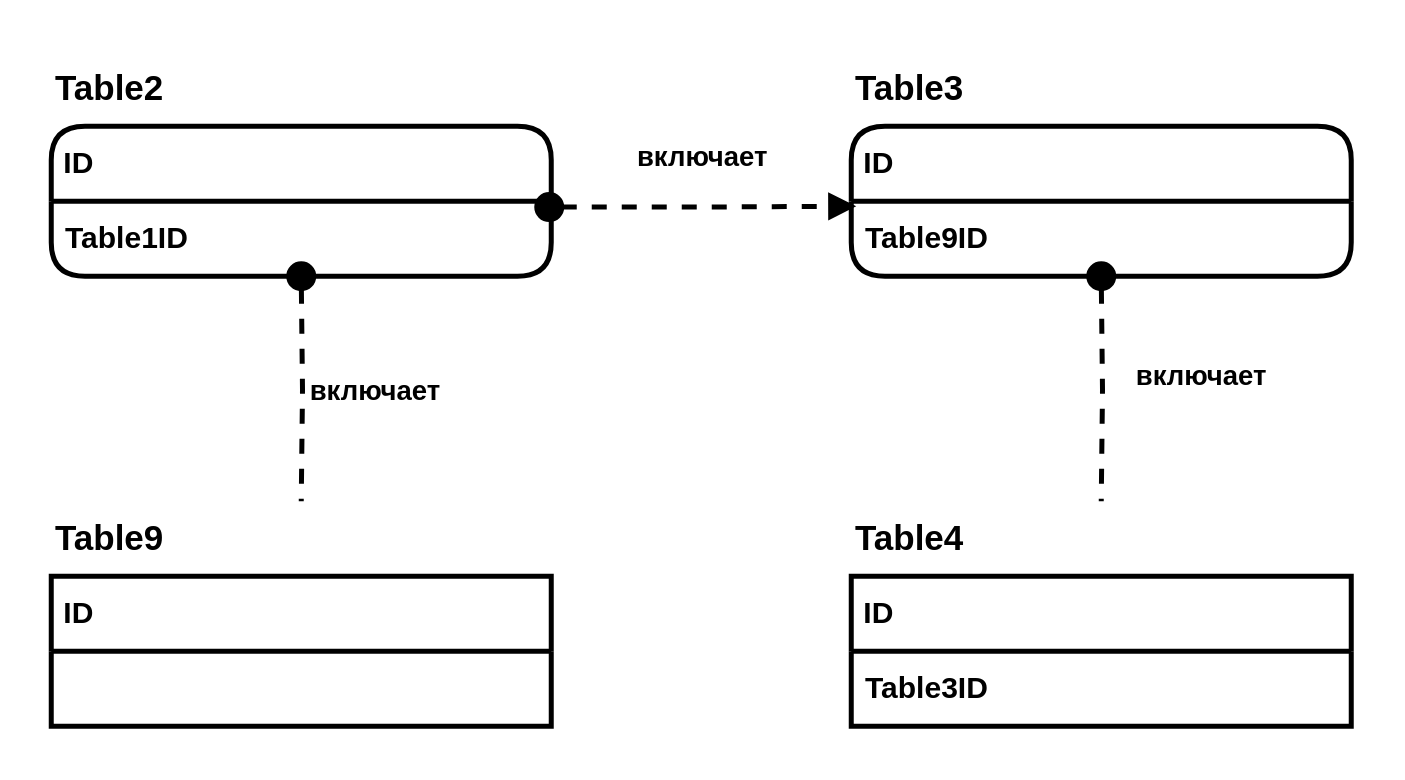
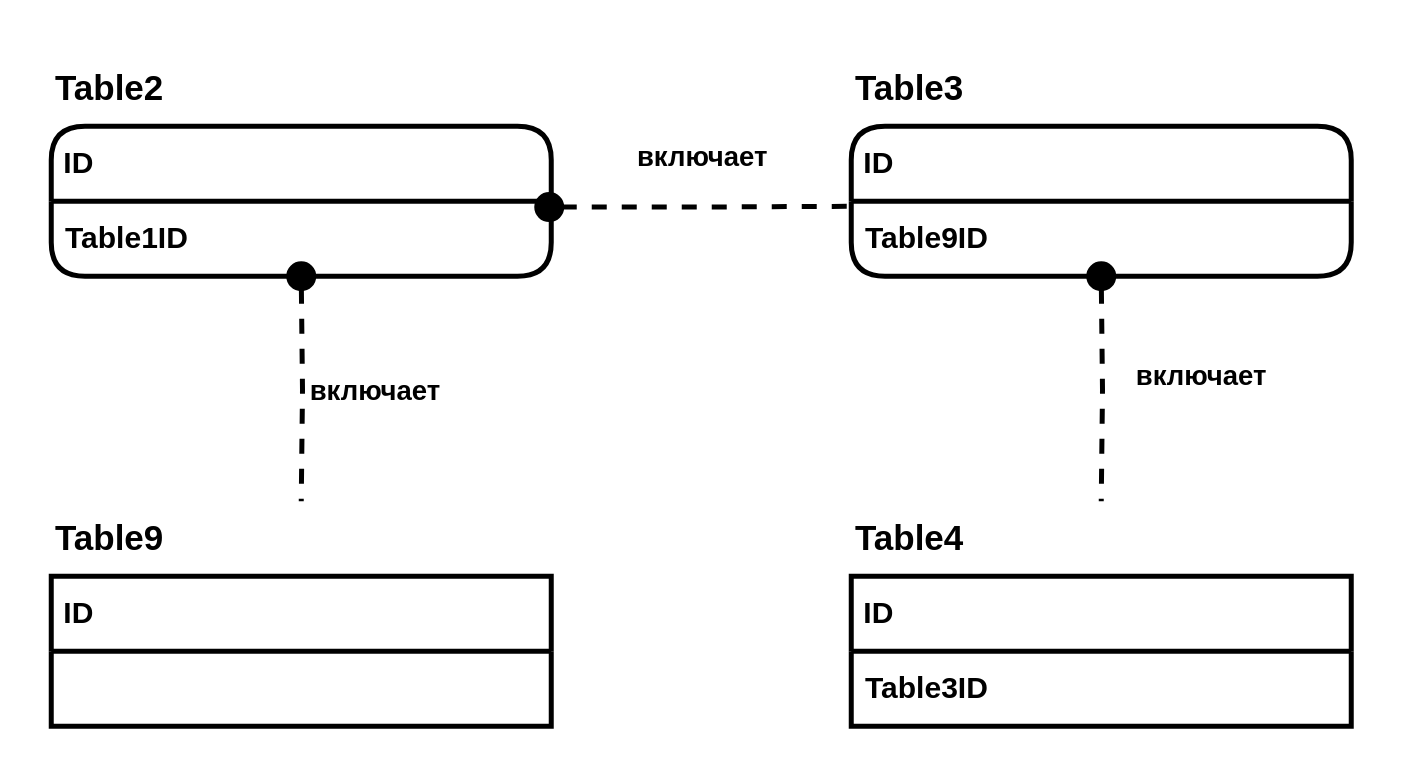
  <mxCell id="0" />
  <mxCell id="1" parent="0" />
  <mxCell id="2" value="Table2" style="text;whiteSpace=wrap;rounded=0;dashed=0;inherit=default;fontSize=14;fontStyle=1;align=left;" parent="1" vertex="1"><mxGeometry x="20" y="20" width="200" height="30" as="geometry" /></mxCell>
  <mxCell id="3" value="&amp;nbsp;ID" style="swimlane;whiteSpace=wrap;rounded=1;dashed=0;childLayout=stackLayout;startSize=30;horizontalStack=0;horizontal=1;resizeParent=1;resizeParentMax=0;resizeLast=0;collapsible=0;marginButtom=0;align=left;strokeWidth=2;fontStyle=1;html=1;" parent="2" vertex="1"><mxGeometry y="30" width="200" height="60" as="geometry" /></mxCell>
  <mxCell id="4" value="Table1ID" style="text;whiteSpace=wrap;rounded=0;fillColor=none;strokeColor=none;dashed=0;verticalAlign=middle;spacingLeft=4;spacingRight=4;overflow=hidden;points=[[0,0.5],[1,0.5]];portConstraint=eastwest;rotatable=0;fontStyle=1;html=1;" parent="3" vertex="1"><mxGeometry y="30" width="200" height="30" as="geometry" /></mxCell>
  <mxCell id="5" value="Table9" style="text;whiteSpace=wrap;rounded=0;dashed=0;inherit=default;fontSize=14;fontStyle=1;align=left;" parent="1" vertex="1"><mxGeometry x="20" y="200" width="200" height="30" as="geometry" /></mxCell>
  <mxCell id="6" value="&amp;nbsp;ID" style="swimlane;whiteSpace=wrap;rounded=0;dashed=0;childLayout=stackLayout;startSize=30;horizontalStack=0;horizontal=1;resizeParent=1;resizeParentMax=0;resizeLast=0;collapsible=0;marginButtom=0;align=left;strokeWidth=2;fontStyle=1;html=1;" parent="5" vertex="1"><mxGeometry y="30" width="200" height="60" as="geometry" /></mxCell>
  <mxCell id="7" value="Table3" style="text;whiteSpace=wrap;rounded=0;dashed=0;inherit=default;fontSize=14;fontStyle=1;align=left;" parent="1" vertex="1"><mxGeometry x="340" y="20" width="200" height="30" as="geometry" /></mxCell>
  <mxCell id="8" value="&amp;nbsp;ID" style="swimlane;whiteSpace=wrap;rounded=1;dashed=0;childLayout=stackLayout;startSize=30;horizontalStack=0;horizontal=1;resizeParent=1;resizeParentMax=0;resizeLast=0;collapsible=0;marginButtom=0;align=left;strokeWidth=2;fontStyle=1;html=1;" parent="7" vertex="1"><mxGeometry y="30" width="200" height="60" as="geometry" /></mxCell>
  <mxCell id="9" value="Table9ID" style="text;whiteSpace=wrap;rounded=0;fillColor=none;strokeColor=none;dashed=0;verticalAlign=middle;spacingLeft=4;spacingRight=4;overflow=hidden;points=[[0,0.5],[1,0.5]];portConstraint=eastwest;rotatable=0;fontStyle=1;html=1;" parent="8" vertex="1"><mxGeometry y="30" width="200" height="30" as="geometry" /></mxCell>
- <mxCell id="10" value="включает" style="edgeStyle=orthogonalEdgeStyle;orthogonalLoop=1;dashed=1;rounded=0;jettySize=auto;entryX=0.01;entryY=0.067;startArrow=oval;endArrow=block;startFill=1;strokeWidth=2;startSize=10;fontStyle=1;entryDx=0;entryDy=0;entryPerimeter=0;exitX=0.996;exitY=0.078;exitDx=0;exitDy=0;exitPerimeter=0;" parent="1" source="4" target="9" edge="1"><mxGeometry y="20" relative="1" as="geometry"><mxPoint x="310" y="50" as="sourcePoint" /></mxGeometry></mxCell>
+ <mxCell id="10" value="включает" style="edgeStyle=orthogonalEdgeStyle;orthogonalLoop=1;dashed=1;rounded=0;jettySize=auto;entryX=0.01;entryY=0.067;startArrow=oval;endArrow=none;startFill=1;strokeWidth=2;startSize=10;fontStyle=1;entryDx=0;entryDy=0;entryPerimeter=0;exitX=0.996;exitY=0.078;exitDx=0;exitDy=0;exitPerimeter=0;" parent="1" source="4" target="9" edge="1"><mxGeometry y="20" relative="1" as="geometry"><mxPoint x="310" y="50" as="sourcePoint" /></mxGeometry></mxCell>
  <mxCell id="11" value="Table4" style="text;whiteSpace=wrap;rounded=0;dashed=0;inherit=default;fontSize=14;fontStyle=1;align=left;" parent="1" vertex="1"><mxGeometry x="340" y="200" width="200" height="30" as="geometry" /></mxCell>
  <mxCell id="12" value="&amp;nbsp;ID" style="swimlane;whiteSpace=wrap;rounded=0;dashed=0;childLayout=stackLayout;startSize=30;horizontalStack=0;horizontal=1;resizeParent=1;resizeParentMax=0;resizeLast=0;collapsible=0;marginButtom=0;align=left;strokeWidth=2;fontStyle=1;html=1;" parent="11" vertex="1"><mxGeometry y="30" width="200" height="60" as="geometry" /></mxCell>
  <mxCell id="13" value="Table3ID" style="text;whiteSpace=wrap;rounded=0;fillColor=none;strokeColor=none;dashed=0;verticalAlign=middle;spacingLeft=4;spacingRight=4;overflow=hidden;points=[[0,0.5],[1,0.5]];portConstraint=eastwest;rotatable=0;fontStyle=1;html=1;" parent="12" vertex="1"><mxGeometry y="30" width="200" height="30" as="geometry" /></mxCell>
  <mxCell id="14" value="включает" style="edgeStyle=orthogonalEdgeStyle;orthogonalLoop=1;dashed=1;rounded=0;jettySize=auto;startArrow=oval;endArrow=none;startFill=1;strokeWidth=2;startSize=10;fontStyle=1;entryX=0.5;entryY=0;entryDx=0;entryDy=0;" parent="1" target="11" edge="1"><mxGeometry x="-0.106" y="40" relative="1" as="geometry"><mxPoint x="440" y="110" as="sourcePoint" /><mxPoint x="470" y="140" as="targetPoint" /><mxPoint as="offset" /></mxGeometry></mxCell>
  <mxCell id="15" value="включает" style="edgeStyle=orthogonalEdgeStyle;orthogonalLoop=1;dashed=1;rounded=0;jettySize=auto;entryX=0.5;entryY=0;startArrow=oval;endArrow=none;startFill=1;strokeWidth=2;startSize=10;fontStyle=1;entryDx=0;entryDy=0;" parent="1" target="5" edge="1"><mxGeometry x="0.006" y="-29" relative="1" as="geometry"><mxPoint x="120" y="110" as="sourcePoint" /><mxPoint x="59" as="offset" /></mxGeometry></mxCell>
